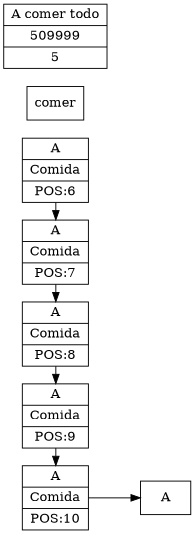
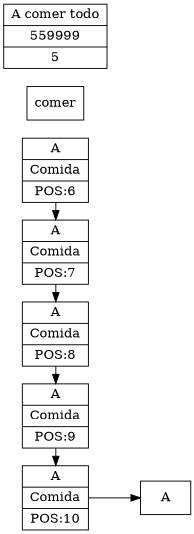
  digraph {
    splines=ortho
    rankdir=LR
    node [shape=record]
    n1 [label="A|Comida|POS:6"]
    n2 [label="A|Comida|POS:7"]
    n3 [label="A|Comida|POS:8"]
    n4 [label="A|Comida|POS:9"]
    n5 [label="A|Comida|POS:10"]
    A
    comer
-   n8 [label="A comer todo|509999|5"]
+   n8 [label="A comer todo|559999|5"]
    subgraph sub_1 {
      rank=same
      n1
      n2
      n3
      n4
      n5
    }
    n1 -> n2
    n2 -> n3
    n3 -> n4
    n4 -> n5
    n5 -> A
  }
